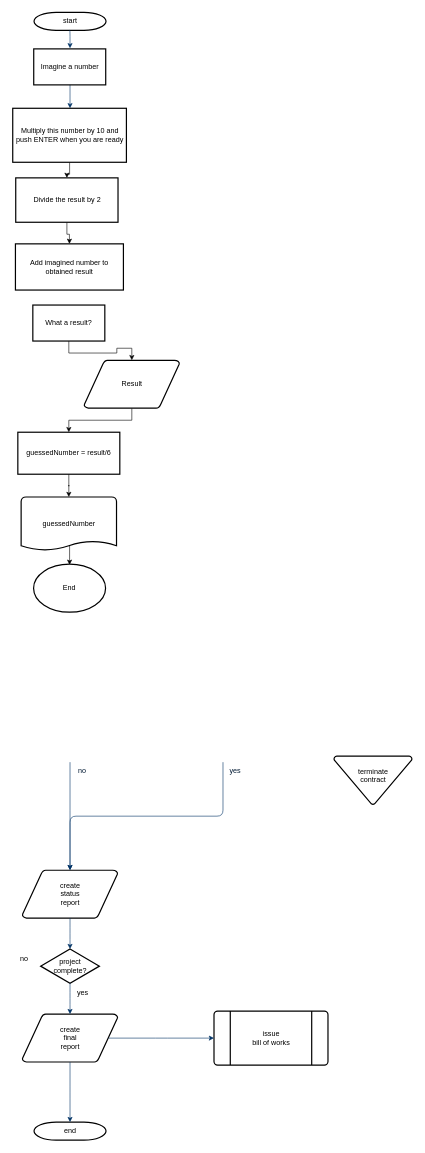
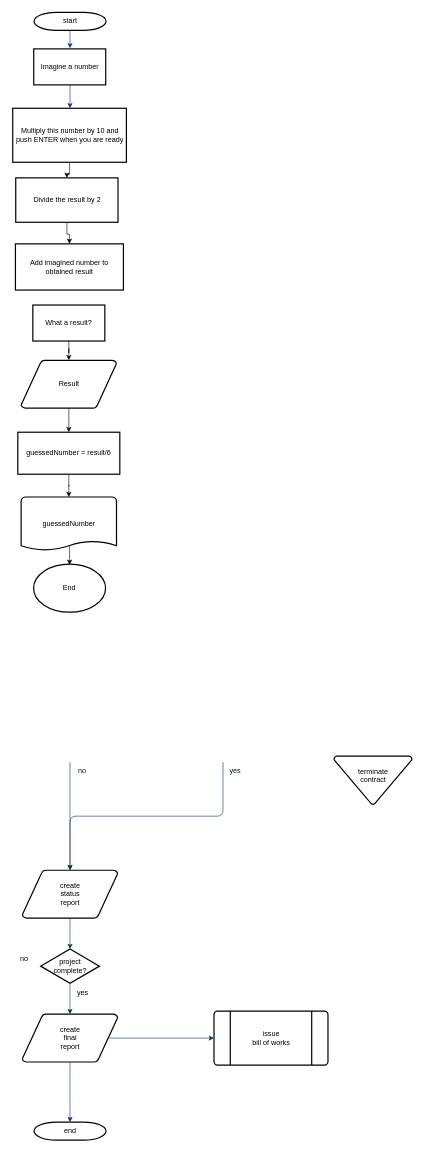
  <mxCell id="0" />
  <mxCell id="1" parent="0" />
  <mxCell id="2" value="start" style="shape=mxgraph.flowchart.terminator;strokeWidth=2;gradientColor=none;gradientDirection=north;fontStyle=0;html=1;" parent="1" vertex="1"><mxGeometry x="56" y="20" width="120" height="30" as="geometry" /></mxCell>
  <mxCell id="3" value="" style="edgeStyle=elbowEdgeStyle;elbow=horizontal;fontColor=#001933;fontStyle=1;strokeColor=#003366;strokeWidth=1;html=1;" parent="1" edge="1"><mxGeometry width="100" height="100" as="geometry"><mxPoint x="115" y="50" as="sourcePoint" /><mxPoint x="116" y="80" as="targetPoint" /></mxGeometry></mxCell>
  <mxCell id="4" value="" style="edgeStyle=orthogonalEdgeStyle;rounded=0;orthogonalLoop=1;jettySize=auto;html=1;" parent="1" source="5" target="34" edge="1"><mxGeometry relative="1" as="geometry" /></mxCell>
- <mxCell id="5" value="Result" style="shape=mxgraph.flowchart.data;strokeWidth=2;gradientColor=none;gradientDirection=north;fontStyle=0;html=1;" parent="1" vertex="1"><mxGeometry x="139.5" y="600" width="159" height="80" as="geometry" /></mxCell>
+ <mxCell id="5" value="Result" style="shape=mxgraph.flowchart.data;strokeWidth=2;gradientColor=none;gradientDirection=north;fontStyle=0;html=1;" parent="1" vertex="1"><mxGeometry x="34.5" y="600" width="159" height="80" as="geometry" /></mxCell>
  <mxCell id="6" value="" style="edgeStyle=elbowEdgeStyle;elbow=horizontal;fontStyle=1;strokeColor=#003366;strokeWidth=1;html=1;" parent="1" edge="1"><mxGeometry width="100" height="100" as="geometry"><mxPoint x="116" y="130" as="sourcePoint" /><mxPoint x="116.333" y="180" as="targetPoint" /><Array as="points"><mxPoint x="116" y="150" /></Array></mxGeometry></mxCell>
  <mxCell id="7" value="" style="edgeStyle=orthogonalEdgeStyle;rounded=0;orthogonalLoop=1;jettySize=auto;html=1;" parent="1" edge="1"><mxGeometry relative="1" as="geometry"><mxPoint x="114.067" y="909" as="sourcePoint" /><mxPoint x="115.25" y="941" as="targetPoint" /></mxGeometry></mxCell>
  <mxCell id="8" value="&lt;span style=&quot;text-wrap-mode: wrap;&quot;&gt;guessedNumber&lt;/span&gt;" style="shape=mxgraph.flowchart.document;strokeWidth=2;gradientColor=none;gradientDirection=north;fontStyle=0;html=1;" parent="1" vertex="1"><mxGeometry x="34.5" y="828" width="159" height="90" as="geometry" /></mxCell>
  <mxCell id="9" value="terminate&#10;contract&#10;" style="shape=mxgraph.flowchart.merge_or_storage;strokeWidth=2;gradientColor=none;gradientDirection=north;fontStyle=0;html=1;" parent="1" vertex="1"><mxGeometry x="556" y="1260" width="130" height="80.5" as="geometry" /></mxCell>
  <mxCell id="10" value="create&#10;status&#10;report" style="shape=mxgraph.flowchart.data;strokeWidth=2;gradientColor=none;gradientDirection=north;fontStyle=0;html=1;" parent="1" vertex="1"><mxGeometry x="36.5" y="1450" width="159" height="80" as="geometry" /></mxCell>
  <mxCell id="11" value="" style="edgeStyle=elbowEdgeStyle;elbow=vertical;exitX=0.5;exitY=1;exitPerimeter=0;fontColor=#001933;fontStyle=1;strokeColor=#003366;strokeWidth=1;html=1;" parent="1" target="10" edge="1"><mxGeometry width="100" height="100" as="geometry"><mxPoint x="116" y="1270" as="sourcePoint" /><mxPoint x="-104" as="targetPoint" y="-40" /></mxGeometry></mxCell>
  <mxCell id="12" value="" style="edgeStyle=elbowEdgeStyle;elbow=vertical;exitX=0.5;exitY=1;exitPerimeter=0;entryX=0.5;entryY=0;entryPerimeter=0;fontStyle=1;strokeColor=#003366;strokeWidth=1;html=1;" parent="1" target="10" edge="1"><mxGeometry width="100" height="100" as="geometry"><mxPoint x="371" y="1270" as="sourcePoint" /><mxPoint x="-104" as="targetPoint" y="-40" /></mxGeometry></mxCell>
  <mxCell id="13" value="project&#10;complete?" style="shape=mxgraph.flowchart.decision;strokeWidth=2;gradientColor=none;gradientDirection=north;fontStyle=0;html=1;" parent="1" vertex="1"><mxGeometry x="67" y="1581.5" width="98" height="57" as="geometry" /></mxCell>
  <mxCell id="14" value="create&#10;final&#10;report" style="shape=mxgraph.flowchart.data;strokeWidth=2;gradientColor=none;gradientDirection=north;fontStyle=0;html=1;" parent="1" vertex="1"><mxGeometry x="36.5" y="1690" width="159" height="80" as="geometry" /></mxCell>
  <mxCell id="15" value="issue&#10;bill of works" style="shape=mxgraph.flowchart.predefined_process;strokeWidth=2;gradientColor=none;gradientDirection=north;fontStyle=0;html=1;" parent="1" vertex="1"><mxGeometry x="356" y="1685" width="190" height="90" as="geometry" /></mxCell>
  <mxCell id="16" value="end" style="shape=mxgraph.flowchart.terminator;strokeWidth=2;gradientColor=none;gradientDirection=north;fontStyle=0;html=1;" parent="1" vertex="1"><mxGeometry x="56" y="1870" width="120" height="30" as="geometry" /></mxCell>
  <mxCell id="17" value="" style="edgeStyle=elbowEdgeStyle;elbow=vertical;exitX=0.5;exitY=1;exitPerimeter=0;entryX=0.5;entryY=0;entryPerimeter=0;fontStyle=1;strokeColor=#003366;strokeWidth=1;html=1;" parent="1" source="10" target="13" edge="1"><mxGeometry width="100" height="100" as="geometry"><mxPoint y="60" as="sourcePoint" x="-204" /><mxPoint x="-104" as="targetPoint" y="-40" /></mxGeometry></mxCell>
  <mxCell id="18" value="" style="edgeStyle=elbowEdgeStyle;elbow=vertical;exitX=0.5;exitY=1;exitPerimeter=0;entryX=0.5;entryY=0;entryPerimeter=0;fontStyle=1;strokeColor=#003366;strokeWidth=1;html=1;" parent="1" source="13" target="14" edge="1"><mxGeometry width="100" height="100" as="geometry"><mxPoint y="60" as="sourcePoint" x="-204" /><mxPoint x="-104" as="targetPoint" y="-40" /></mxGeometry></mxCell>
  <mxCell id="19" value="" style="edgeStyle=elbowEdgeStyle;elbow=vertical;exitX=0.5;exitY=1;exitPerimeter=0;entryX=0.5;entryY=0;entryPerimeter=0;fontStyle=1;strokeColor=#003366;strokeWidth=1;html=1;" parent="1" source="14" target="16" edge="1"><mxGeometry width="100" height="100" as="geometry"><mxPoint y="60" as="sourcePoint" x="-204" /><mxPoint x="-104" as="targetPoint" y="-40" /></mxGeometry></mxCell>
  <mxCell id="20" value="" style="edgeStyle=elbowEdgeStyle;elbow=vertical;exitX=0.905;exitY=0.5;exitPerimeter=0;entryX=0;entryY=0.5;entryPerimeter=0;fontStyle=1;strokeColor=#003366;strokeWidth=1;html=1;" parent="1" source="14" target="15" edge="1"><mxGeometry width="100" height="100" as="geometry"><mxPoint y="60" as="sourcePoint" x="-204" /><mxPoint x="-104" as="targetPoint" y="-40" /></mxGeometry></mxCell>
  <mxCell id="21" value="no" style="text;fontColor=#001933;fontStyle=0;html=1;strokeColor=none;gradientColor=none;fillColor=none;strokeWidth=2;align=center;" parent="1" vertex="1"><mxGeometry x="116" y="1270" width="40" height="26" as="geometry" /></mxCell>
  <mxCell id="22" value="yes" style="text;fontColor=#001933;fontStyle=0;html=1;strokeColor=none;gradientColor=none;fillColor=none;strokeWidth=2;align=center;" parent="1" vertex="1"><mxGeometry x="371" y="1270" width="40" height="26" as="geometry" /></mxCell>
  <mxCell id="23" value="yes" style="text;fontStyle=0;html=1;strokeColor=none;gradientColor=none;fillColor=none;strokeWidth=2;align=center;" parent="1" vertex="1"><mxGeometry x="117" y="1640" width="40" height="26" as="geometry" /></mxCell>
  <mxCell id="24" value="no" style="text;fontStyle=0;html=1;strokeColor=none;gradientColor=none;fillColor=none;strokeWidth=2;" parent="1" vertex="1"><mxGeometry x="31" y="1584" width="40" height="26" as="geometry" /></mxCell>
  <mxCell id="25" value="Imagine a number" style="rounded=0;whiteSpace=wrap;html=1;strokeWidth=2;" parent="1" vertex="1"><mxGeometry x="55.5" y="81" width="120" height="60" as="geometry" /></mxCell>
  <mxCell id="26" value="" style="edgeStyle=orthogonalEdgeStyle;rounded=0;orthogonalLoop=1;jettySize=auto;html=1;" parent="1" source="27" target="29" edge="1"><mxGeometry relative="1" as="geometry" /></mxCell>
  <mxCell id="27" value="Multiply this number by 10 and push ENTER when you are ready" style="rounded=0;whiteSpace=wrap;html=1;strokeWidth=2;" parent="1" vertex="1"><mxGeometry x="20.5" y="180" width="189.5" height="90" as="geometry" /></mxCell>
  <mxCell id="28" value="" style="edgeStyle=orthogonalEdgeStyle;rounded=0;orthogonalLoop=1;jettySize=auto;html=1;" parent="1" source="29" target="30" edge="1"><mxGeometry relative="1" as="geometry" /></mxCell>
  <mxCell id="29" value="Divide the result by 2" style="rounded=0;whiteSpace=wrap;html=1;strokeWidth=2;" parent="1" vertex="1"><mxGeometry x="25.5" y="296" width="170.5" height="74" as="geometry" /></mxCell>
  <mxCell id="30" value="Add imagined number to obtained result" style="rounded=0;whiteSpace=wrap;html=1;strokeWidth=2;" parent="1" vertex="1"><mxGeometry x="25" y="406" width="180" height="77" as="geometry" /></mxCell>
  <mxCell id="31" value="" style="edgeStyle=orthogonalEdgeStyle;rounded=0;orthogonalLoop=1;jettySize=auto;html=1;" parent="1" source="32" target="5" edge="1"><mxGeometry relative="1" as="geometry" /></mxCell>
  <mxCell id="32" value="What a result?" style="rounded=0;whiteSpace=wrap;html=1;strokeWidth=2;" parent="1" vertex="1"><mxGeometry x="54" y="508" width="120" height="60" as="geometry" /></mxCell>
  <mxCell id="33" value="" style="edgeStyle=orthogonalEdgeStyle;rounded=0;orthogonalLoop=1;jettySize=auto;html=1;" parent="1" source="34" target="8" edge="1"><mxGeometry relative="1" as="geometry" /></mxCell>
  <mxCell id="34" value="guessedNumber = result/6" style="rounded=0;whiteSpace=wrap;html=1;strokeWidth=2;" parent="1" vertex="1"><mxGeometry x="29" y="720" width="170" height="70" as="geometry" /></mxCell>
  <mxCell id="35" value="End" style="ellipse;whiteSpace=wrap;html=1;strokeWidth=2;" parent="1" vertex="1"><mxGeometry x="55.25" y="940" width="120" height="80" as="geometry" /></mxCell>
